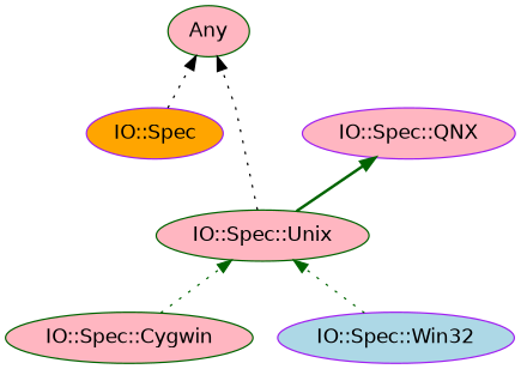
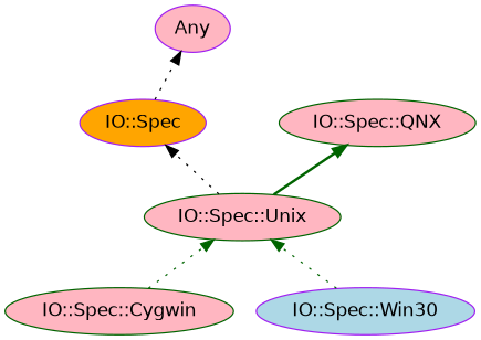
  digraph {
    fontname="DejaVu Sans"
    rankdir=BT
    splines=polyline
    node [color=purple fillcolor=lightpink fontcolor="#000000" fontname="DejaVu Sans" style=filled]
    edge [color=darkgreen fontname="DejaVu Sans" style=dotted]
    "IO::Spec" [fillcolor=orange]
-   Any [color=darkgreen]
+   Any
    "IO::Spec::Unix" [color=darkgreen]
-   "IO::Spec::QNX"
+   "IO::Spec::QNX" [color=darkgreen]
    "IO::Spec::Cygwin" [color=darkgreen]
-   "IO::Spec::Win32" [fillcolor=lightblue]
+   "IO::Spec::Win32" [fillcolor=lightblue label="IO::Spec::Win30"]
    "IO::Spec" -> Any [color=black]
-   "IO::Spec::Unix" -> Any [color=black]
+   "IO::Spec::Unix" -> "IO::Spec" [color=black]
    "IO::Spec::Unix" -> "IO::Spec::QNX" [style=bold]
    "IO::Spec::Cygwin" -> "IO::Spec::Unix"
    "IO::Spec::Win32" -> "IO::Spec::Unix"
  }
